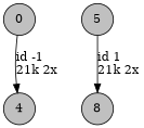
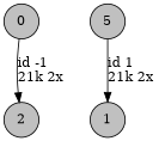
  digraph {
    nodesep=0.5
    node [fillcolor=grey shape=circle style=filled]
    edge [color=black]
    0 [height=0.3]
-   2 [height=0.3 label=4]
-   1 [height=0.3 label=8]
+   2 [height=0.3]
+   1 [height=0.3]
    n4 [height=0.3 label=5]
    0 -> 2 [label="id -1\l21k 2x"]
    n4 -> 1 [label="id 1\l21k 2x"]
  }
